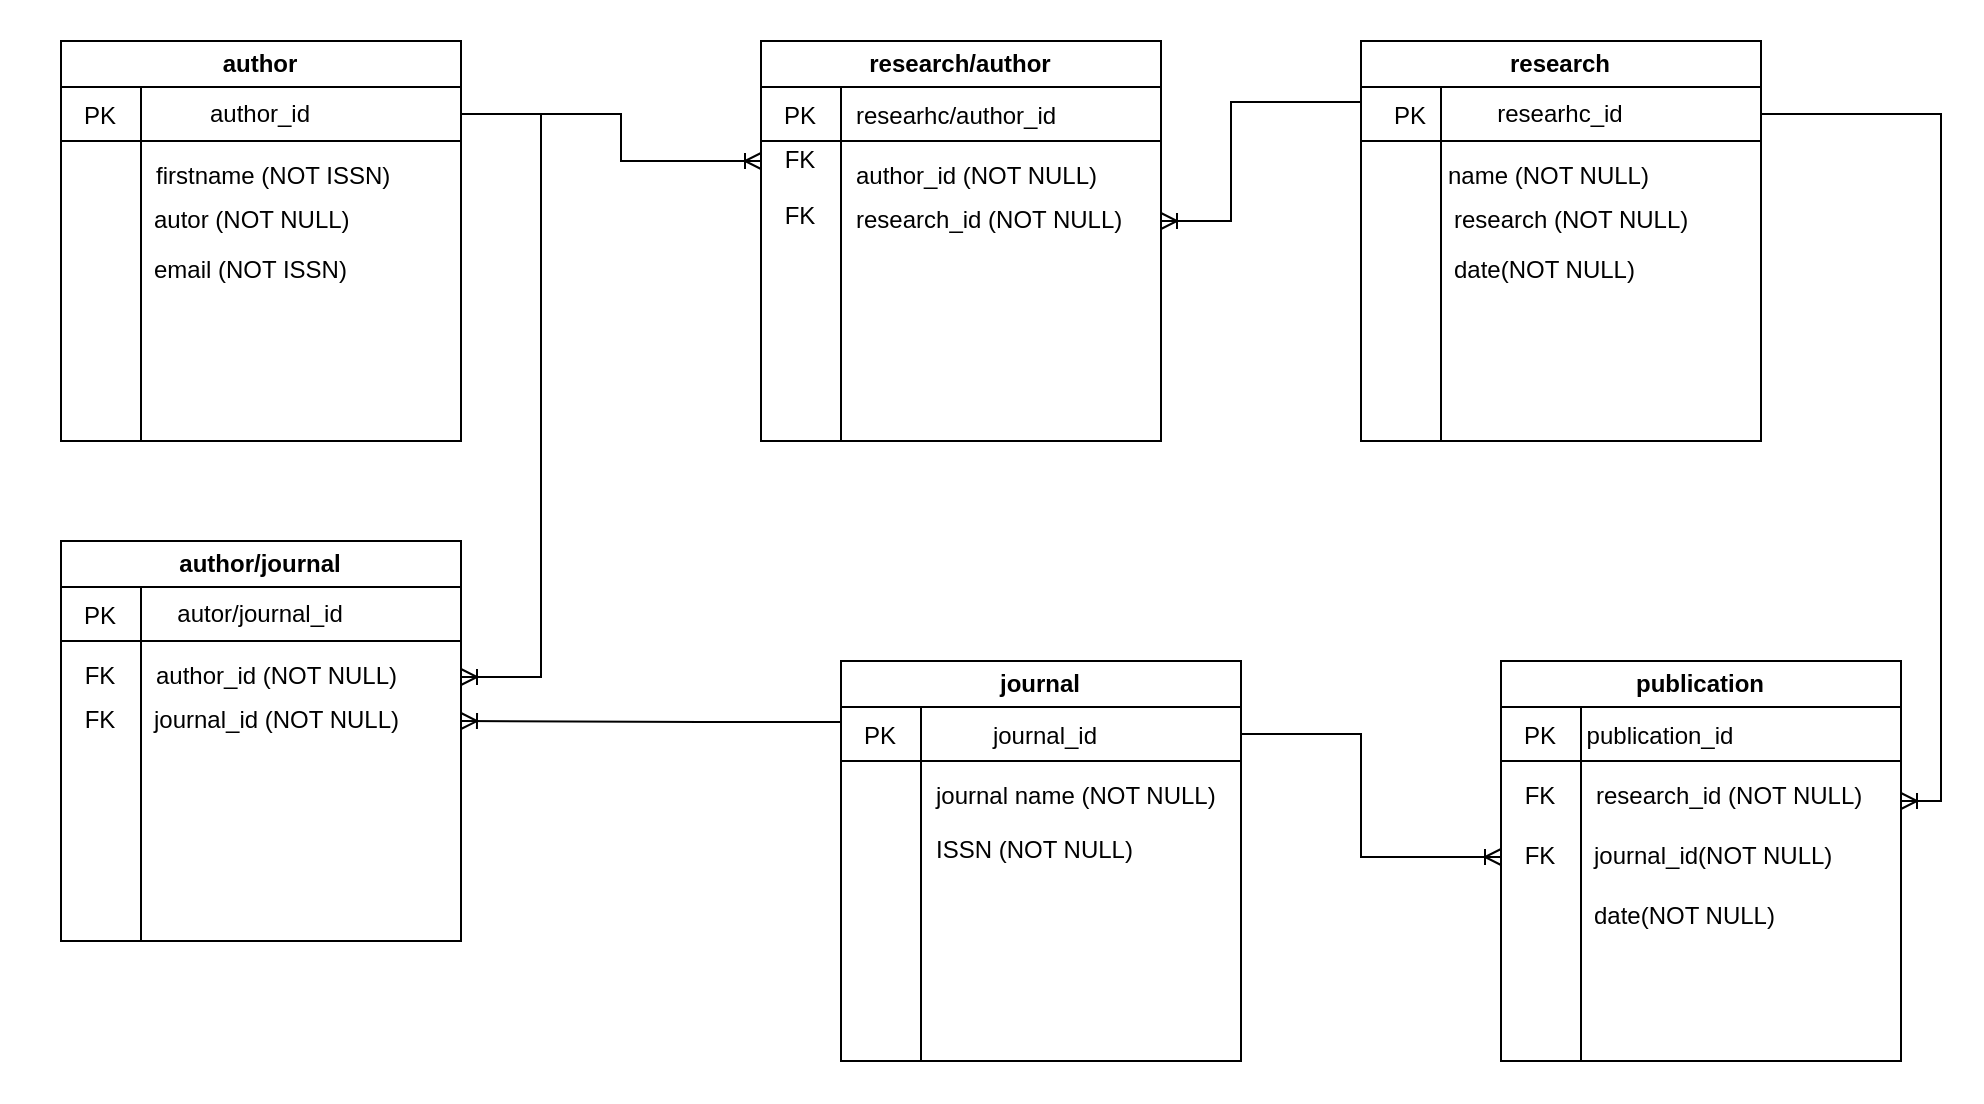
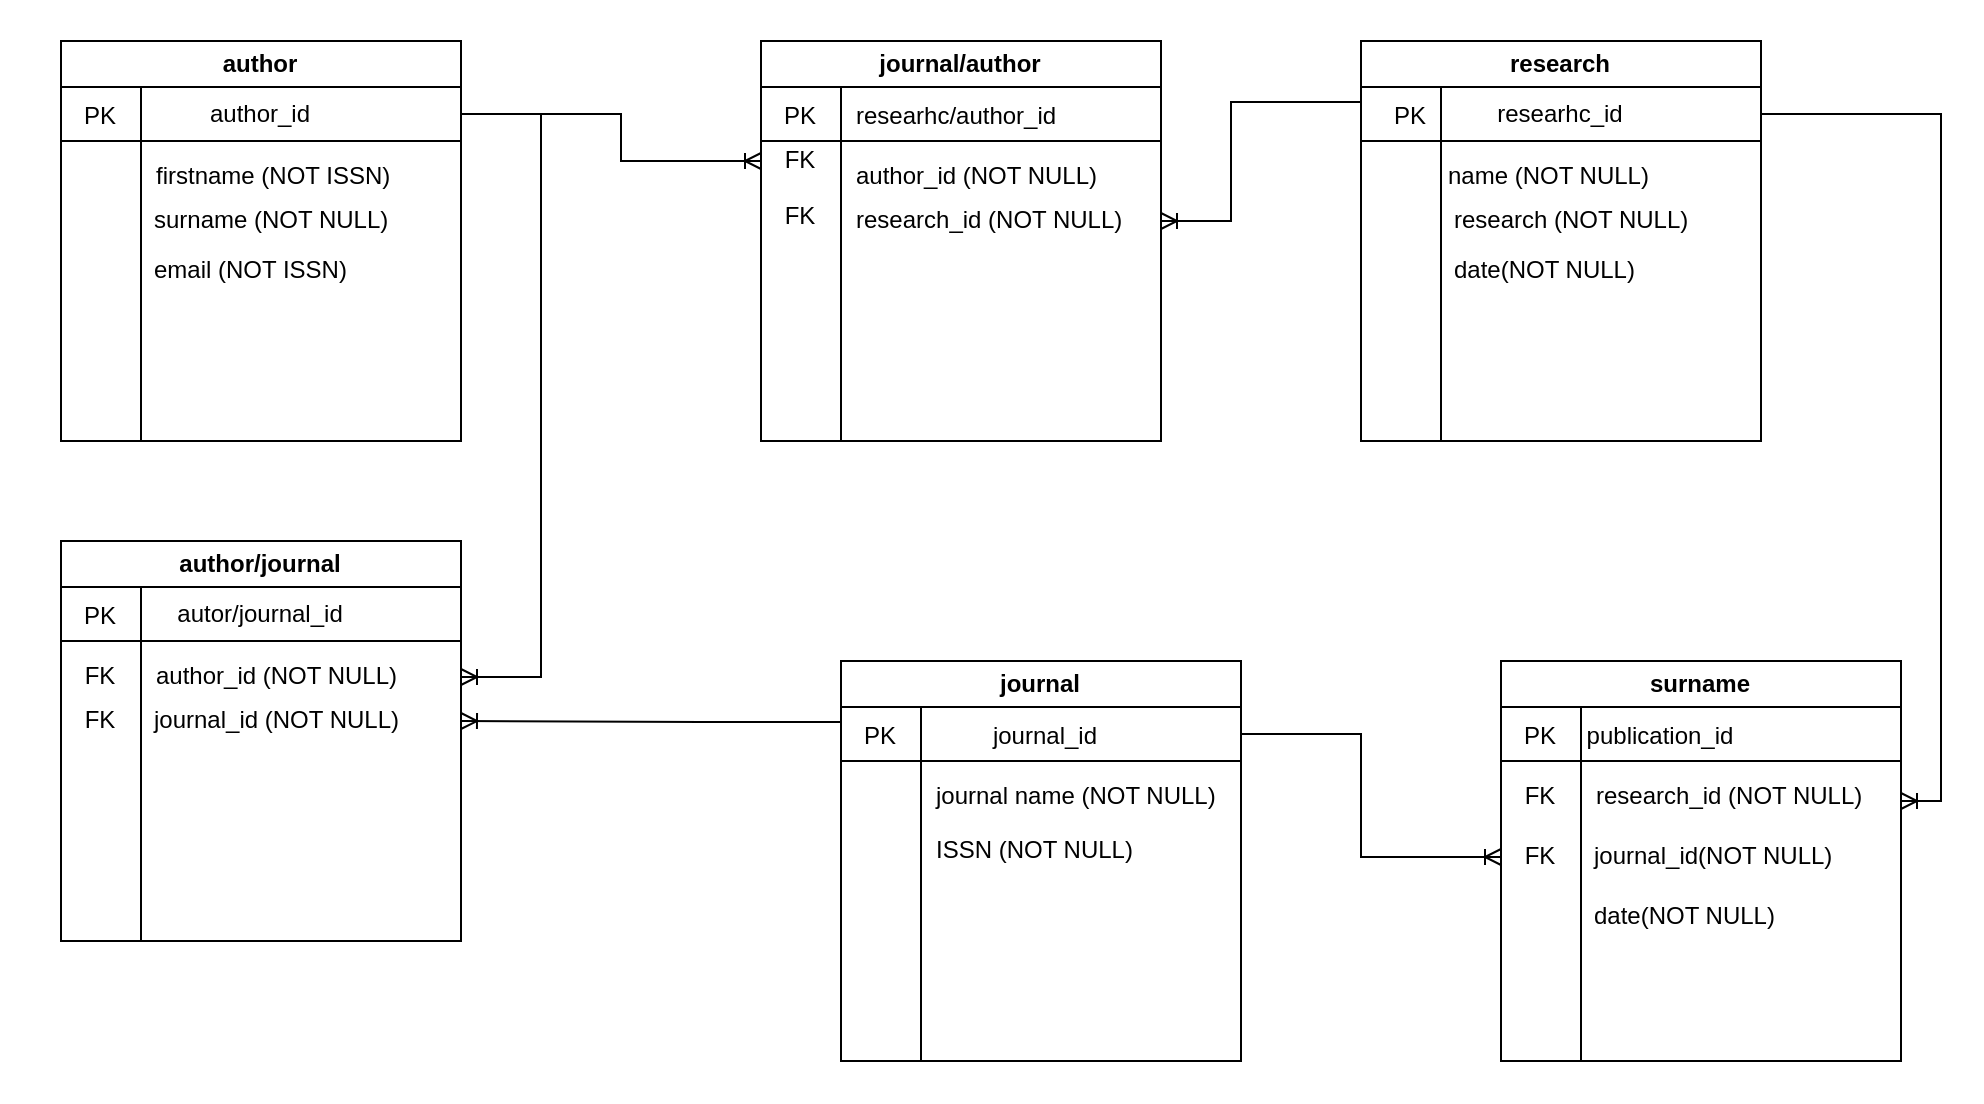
  <mxCell id="0" />
  <mxCell id="1" parent="0" />
  <mxCell id="2" value="author" style="swimlane;whiteSpace=wrap;html=1;" parent="1" vertex="1"><mxGeometry x="30" y="20" width="200" height="200" as="geometry" /></mxCell>
  <mxCell id="3" value="" style="rounded=0;whiteSpace=wrap;html=1;" parent="2" vertex="1"><mxGeometry y="23" width="40" height="177" as="geometry" /></mxCell>
  <mxCell id="4" value="author_id" style="rounded=0;whiteSpace=wrap;html=1;fillColor=none;" parent="2" vertex="1"><mxGeometry y="23" width="200" height="27" as="geometry" /></mxCell>
  <mxCell id="5" value="PK" style="text;html=1;strokeColor=none;fillColor=none;align=center;verticalAlign=middle;whiteSpace=wrap;rounded=0;" parent="2" vertex="1"><mxGeometry x="-10" y="23" width="60" height="30" as="geometry" /></mxCell>
  <mxCell id="6" value="firstname (NOT ISSN)" style="text;html=1;strokeColor=none;fillColor=none;align=left;verticalAlign=middle;whiteSpace=wrap;rounded=0;" parent="2" vertex="1"><mxGeometry x="46" y="53" width="154" height="30" as="geometry" /></mxCell>
- <mxCell id="7" value="autor (NOT NULL)" style="text;html=1;strokeColor=none;fillColor=none;align=left;verticalAlign=middle;whiteSpace=wrap;rounded=0;" parent="2" vertex="1"><mxGeometry x="45" y="75" width="148" height="30" as="geometry" /></mxCell>
+ <mxCell id="7" value="surname (NOT NULL)" style="text;html=1;strokeColor=none;fillColor=none;align=left;verticalAlign=middle;whiteSpace=wrap;rounded=0;" parent="2" vertex="1"><mxGeometry x="45" y="75" width="148" height="30" as="geometry" /></mxCell>
  <mxCell id="8" value="email (NOT ISSN)" style="text;html=1;strokeColor=none;fillColor=none;align=left;verticalAlign=middle;whiteSpace=wrap;rounded=0;" parent="2" vertex="1"><mxGeometry x="45" y="99.5" width="148" height="30" as="geometry" /></mxCell>
  <mxCell id="9" value="author/journal" style="swimlane;whiteSpace=wrap;html=1;startSize=23;" parent="1" vertex="1"><mxGeometry x="30" y="270" width="200" height="200" as="geometry" /></mxCell>
  <mxCell id="10" value="" style="rounded=0;whiteSpace=wrap;html=1;" parent="9" vertex="1"><mxGeometry y="23" width="40" height="177" as="geometry" /></mxCell>
  <mxCell id="11" value="" style="rounded=0;whiteSpace=wrap;html=1;fillColor=none;" parent="9" vertex="1"><mxGeometry y="23" width="200" height="27" as="geometry" /></mxCell>
  <mxCell id="12" value="PK" style="text;html=1;strokeColor=none;fillColor=none;align=center;verticalAlign=middle;whiteSpace=wrap;rounded=0;" parent="9" vertex="1"><mxGeometry x="-10" y="23" width="60" height="30" as="geometry" /></mxCell>
  <mxCell id="13" value="author_id (NOT NULL)" style="text;html=1;strokeColor=none;fillColor=none;align=left;verticalAlign=middle;whiteSpace=wrap;rounded=0;" parent="9" vertex="1"><mxGeometry x="46" y="53" width="154" height="30" as="geometry" /></mxCell>
  <mxCell id="14" value="journal_id (NOT NULL)" style="text;html=1;strokeColor=none;fillColor=none;align=left;verticalAlign=middle;whiteSpace=wrap;rounded=0;" parent="9" vertex="1"><mxGeometry x="45" y="75" width="148" height="30" as="geometry" /></mxCell>
  <mxCell id="15" value="autor/journal_id" style="text;html=1;strokeColor=none;fillColor=none;align=center;verticalAlign=middle;whiteSpace=wrap;rounded=0;" parent="9" vertex="1"><mxGeometry x="70" y="21.5" width="60" height="30" as="geometry" /></mxCell>
  <mxCell id="16" value="FK" style="text;html=1;strokeColor=none;fillColor=none;align=center;verticalAlign=middle;whiteSpace=wrap;rounded=0;" vertex="1" parent="9"><mxGeometry y="53" width="40" height="30" as="geometry" /></mxCell>
  <mxCell id="17" value="FK" style="text;html=1;strokeColor=none;fillColor=none;align=center;verticalAlign=middle;whiteSpace=wrap;rounded=0;" vertex="1" parent="9"><mxGeometry y="75" width="40" height="30" as="geometry" /></mxCell>
  <mxCell id="18" value="" style="fontSize=12;html=1;endArrow=ERoneToMany;rounded=0;edgeStyle=elbowEdgeStyle;exitX=0;exitY=0.25;exitDx=0;exitDy=0;" parent="1" edge="1" source="51"><mxGeometry width="100" height="100" relative="1" as="geometry"><mxPoint x="565" y="467" as="sourcePoint" /><mxPoint x="580" y="110" as="targetPoint" /><Array as="points"><mxPoint x="615" y="362" /></Array></mxGeometry></mxCell>
- <mxCell id="19" value="research/author" style="swimlane;whiteSpace=wrap;html=1;startSize=23;" parent="1" vertex="1"><mxGeometry x="380" y="20" width="200" height="200" as="geometry" /></mxCell>
+ <mxCell id="19" value="journal/author" style="swimlane;whiteSpace=wrap;html=1;startSize=23;" parent="1" vertex="1"><mxGeometry x="380" y="20" width="200" height="200" as="geometry" /></mxCell>
  <mxCell id="20" value="" style="rounded=0;whiteSpace=wrap;html=1;" parent="19" vertex="1"><mxGeometry y="23" width="40" height="177" as="geometry" /></mxCell>
  <mxCell id="21" value="" style="rounded=0;whiteSpace=wrap;html=1;fillColor=none;" parent="19" vertex="1"><mxGeometry y="23" width="200" height="27" as="geometry" /></mxCell>
  <mxCell id="22" value="PK" style="text;html=1;strokeColor=none;fillColor=none;align=center;verticalAlign=middle;whiteSpace=wrap;rounded=0;" parent="19" vertex="1"><mxGeometry y="23" width="40" height="30" as="geometry" /></mxCell>
  <mxCell id="23" value="author_id (NOT NULL)" style="text;html=1;strokeColor=none;fillColor=none;align=left;verticalAlign=middle;whiteSpace=wrap;rounded=0;" parent="19" vertex="1"><mxGeometry x="46" y="53" width="134" height="30" as="geometry" /></mxCell>
  <mxCell id="24" value="researhc/author_id" style="text;html=1;strokeColor=none;fillColor=none;align=left;verticalAlign=middle;whiteSpace=wrap;rounded=0;" parent="19" vertex="1"><mxGeometry x="46" y="23" width="60" height="30" as="geometry" /></mxCell>
  <mxCell id="25" value="research_id (NOT NULL)" style="text;html=1;strokeColor=none;fillColor=none;align=left;verticalAlign=middle;whiteSpace=wrap;rounded=0;" parent="19" vertex="1"><mxGeometry x="46" y="75" width="148" height="30" as="geometry" /></mxCell>
  <mxCell id="26" value="FK" style="text;html=1;strokeColor=none;fillColor=none;align=center;verticalAlign=middle;whiteSpace=wrap;rounded=0;" vertex="1" parent="19"><mxGeometry y="45" width="40" height="30" as="geometry" /></mxCell>
  <mxCell id="27" value="FK" style="text;html=1;strokeColor=none;fillColor=none;align=center;verticalAlign=middle;whiteSpace=wrap;rounded=0;" vertex="1" parent="19"><mxGeometry y="75" width="40" height="25" as="geometry" /></mxCell>
  <mxCell id="28" value="" style="edgeStyle=elbowEdgeStyle;fontSize=12;html=1;endArrow=ERoneToMany;rounded=0;entryX=0;entryY=0.5;entryDx=0;entryDy=0;exitX=1;exitY=0.5;exitDx=0;exitDy=0;" parent="1" source="4" edge="1" target="26"><mxGeometry width="100" height="100" relative="1" as="geometry"><mxPoint x="490" y="280" as="sourcePoint" /><mxPoint x="310" y="332" as="targetPoint" /><Array as="points"><mxPoint x="310" y="80" /><mxPoint x="430" y="342" /></Array></mxGeometry></mxCell>
- <mxCell id="29" value="publication" style="swimlane;whiteSpace=wrap;html=1;" parent="1" vertex="1"><mxGeometry x="750" y="330" width="200" height="200" as="geometry" /></mxCell>
+ <mxCell id="29" value="surname" style="swimlane;whiteSpace=wrap;html=1;" parent="1" vertex="1"><mxGeometry x="750" y="330" width="200" height="200" as="geometry" /></mxCell>
  <mxCell id="30" value="" style="rounded=0;whiteSpace=wrap;html=1;" parent="29" vertex="1"><mxGeometry y="23" width="40" height="177" as="geometry" /></mxCell>
  <mxCell id="31" value="" style="rounded=0;whiteSpace=wrap;html=1;fillColor=none;" parent="29" vertex="1"><mxGeometry y="23" width="200" height="27" as="geometry" /></mxCell>
  <mxCell id="32" value="PK" style="text;html=1;strokeColor=none;fillColor=none;align=center;verticalAlign=middle;whiteSpace=wrap;rounded=0;" parent="29" vertex="1"><mxGeometry x="-10" y="23" width="60" height="30" as="geometry" /></mxCell>
  <mxCell id="33" value="research_id (NOT NULL)" style="text;html=1;strokeColor=none;fillColor=none;align=left;verticalAlign=middle;whiteSpace=wrap;rounded=0;" parent="29" vertex="1"><mxGeometry x="46" y="53" width="144" height="30" as="geometry" /></mxCell>
  <mxCell id="34" value="journal_id(NOT NULL)" style="text;html=1;strokeColor=none;fillColor=none;align=left;verticalAlign=middle;whiteSpace=wrap;rounded=0;" parent="29" vertex="1"><mxGeometry x="45" y="83" width="148" height="30" as="geometry" /></mxCell>
  <mxCell id="35" value="date(NOT NULL)" style="text;html=1;strokeColor=none;fillColor=none;align=left;verticalAlign=middle;whiteSpace=wrap;rounded=0;" parent="29" vertex="1"><mxGeometry x="45" y="113" width="148" height="30" as="geometry" /></mxCell>
  <mxCell id="36" value="FK" style="text;html=1;strokeColor=none;fillColor=none;align=center;verticalAlign=middle;whiteSpace=wrap;rounded=0;" parent="29" vertex="1"><mxGeometry y="53" width="40" height="30" as="geometry" /></mxCell>
  <mxCell id="37" value="publication_id" style="text;html=1;strokeColor=none;fillColor=none;align=center;verticalAlign=middle;whiteSpace=wrap;rounded=0;" parent="29" vertex="1"><mxGeometry x="40" y="23" width="80" height="30" as="geometry" /></mxCell>
  <mxCell id="38" value="FK" style="text;html=1;strokeColor=none;fillColor=none;align=center;verticalAlign=middle;whiteSpace=wrap;rounded=0;" vertex="1" parent="29"><mxGeometry y="83" width="40" height="30" as="geometry" /></mxCell>
  <mxCell id="39" value="journal" style="swimlane;whiteSpace=wrap;html=1;" parent="1" vertex="1"><mxGeometry x="420" y="330" width="200" height="200" as="geometry" /></mxCell>
  <mxCell id="40" value="" style="rounded=0;whiteSpace=wrap;html=1;" parent="39" vertex="1"><mxGeometry y="23" width="40" height="177" as="geometry" /></mxCell>
  <mxCell id="41" value="" style="rounded=0;whiteSpace=wrap;html=1;fillColor=none;" parent="39" vertex="1"><mxGeometry y="23" width="200" height="27" as="geometry" /></mxCell>
  <mxCell id="42" value="PK" style="text;html=1;strokeColor=none;fillColor=none;align=center;verticalAlign=middle;whiteSpace=wrap;rounded=0;" parent="39" vertex="1"><mxGeometry y="23" width="40" height="30" as="geometry" /></mxCell>
  <mxCell id="43" value="journal name (NOT NULL)" style="text;html=1;strokeColor=none;fillColor=none;align=left;verticalAlign=middle;whiteSpace=wrap;rounded=0;" parent="39" vertex="1"><mxGeometry x="46" y="53" width="144" height="30" as="geometry" /></mxCell>
  <mxCell id="44" value="journal_id" style="text;html=1;strokeColor=none;fillColor=none;align=center;verticalAlign=middle;whiteSpace=wrap;rounded=0;" parent="39" vertex="1"><mxGeometry x="43" y="23" width="119" height="30" as="geometry" /></mxCell>
  <mxCell id="45" value="ISSN (NOT NULL)" style="text;html=1;strokeColor=none;fillColor=none;align=left;verticalAlign=middle;whiteSpace=wrap;rounded=0;" parent="39" vertex="1"><mxGeometry x="46" y="80" width="154" height="30" as="geometry" /></mxCell>
  <mxCell id="46" value="" style="edgeStyle=elbowEdgeStyle;fontSize=12;html=1;endArrow=ERoneToMany;rounded=0;exitX=0;exitY=0.25;exitDx=0;exitDy=0;" parent="1" source="42" edge="1"><mxGeometry width="100" height="100" relative="1" as="geometry"><mxPoint x="400" y="330" as="sourcePoint" /><mxPoint x="230" y="360" as="targetPoint" /><Array as="points"><mxPoint x="350" y="480" /><mxPoint x="310" y="300" /></Array></mxGeometry></mxCell>
  <mxCell id="47" value="" style="edgeStyle=elbowEdgeStyle;fontSize=12;html=1;endArrow=ERoneToMany;rounded=0;exitX=1;exitY=0.5;exitDx=0;exitDy=0;entryX=1;entryY=0.5;entryDx=0;entryDy=0;" parent="1" source="4" edge="1" target="13"><mxGeometry width="100" height="100" relative="1" as="geometry"><mxPoint x="270" y="110" as="sourcePoint" /><mxPoint x="350" y="386.75" as="targetPoint" /><Array as="points"><mxPoint x="270" y="190" /><mxPoint x="400" y="256.75" /></Array></mxGeometry></mxCell>
  <mxCell id="48" value="research" style="swimlane;whiteSpace=wrap;html=1;" vertex="1" parent="1"><mxGeometry x="680" y="20" width="200" height="200" as="geometry" /></mxCell>
  <mxCell id="49" value="" style="rounded=0;whiteSpace=wrap;html=1;" vertex="1" parent="48"><mxGeometry y="23" width="40" height="177" as="geometry" /></mxCell>
  <mxCell id="50" value="researhc_id" style="rounded=0;whiteSpace=wrap;html=1;fillColor=none;" vertex="1" parent="48"><mxGeometry y="23" width="200" height="27" as="geometry" /></mxCell>
  <mxCell id="51" value="PK" style="text;html=1;strokeColor=none;fillColor=none;align=center;verticalAlign=middle;whiteSpace=wrap;rounded=0;" vertex="1" parent="48"><mxGeometry y="23" width="50" height="30" as="geometry" /></mxCell>
  <mxCell id="52" value="name (NOT NULL)" style="text;html=1;strokeColor=none;fillColor=none;align=left;verticalAlign=middle;whiteSpace=wrap;rounded=0;" vertex="1" parent="48"><mxGeometry x="42" y="53" width="154" height="30" as="geometry" /></mxCell>
  <mxCell id="53" value="research (NOT NULL)" style="text;html=1;strokeColor=none;fillColor=none;align=left;verticalAlign=middle;whiteSpace=wrap;rounded=0;" vertex="1" parent="48"><mxGeometry x="45" y="75" width="148" height="30" as="geometry" /></mxCell>
  <mxCell id="54" value="date(NOT NULL)" style="text;html=1;strokeColor=none;fillColor=none;align=left;verticalAlign=middle;whiteSpace=wrap;rounded=0;" vertex="1" parent="48"><mxGeometry x="45" y="99.5" width="148" height="30" as="geometry" /></mxCell>
  <mxCell id="55" value="" style="edgeStyle=elbowEdgeStyle;fontSize=12;html=1;endArrow=ERoneToMany;rounded=0;exitX=1;exitY=0.5;exitDx=0;exitDy=0;" edge="1" parent="1" source="50"><mxGeometry width="100" height="100" relative="1" as="geometry"><mxPoint x="630" y="280" as="sourcePoint" /><mxPoint x="950" y="400" as="targetPoint" /><Array as="points"><mxPoint x="970" y="210" /><mxPoint x="540" y="250" /></Array></mxGeometry></mxCell>
  <mxCell id="56" value="" style="edgeStyle=elbowEdgeStyle;fontSize=12;html=1;endArrow=ERoneToMany;rounded=0;entryX=0;entryY=0.5;entryDx=0;entryDy=0;exitX=1;exitY=0.5;exitDx=0;exitDy=0;" edge="1" parent="1" source="41" target="38"><mxGeometry width="100" height="100" relative="1" as="geometry"><mxPoint x="390" y="240" as="sourcePoint" /><mxPoint x="290" y="300" as="targetPoint" /><Array as="points"><mxPoint x="680" y="400" /><mxPoint x="300" y="210" /></Array></mxGeometry></mxCell>
